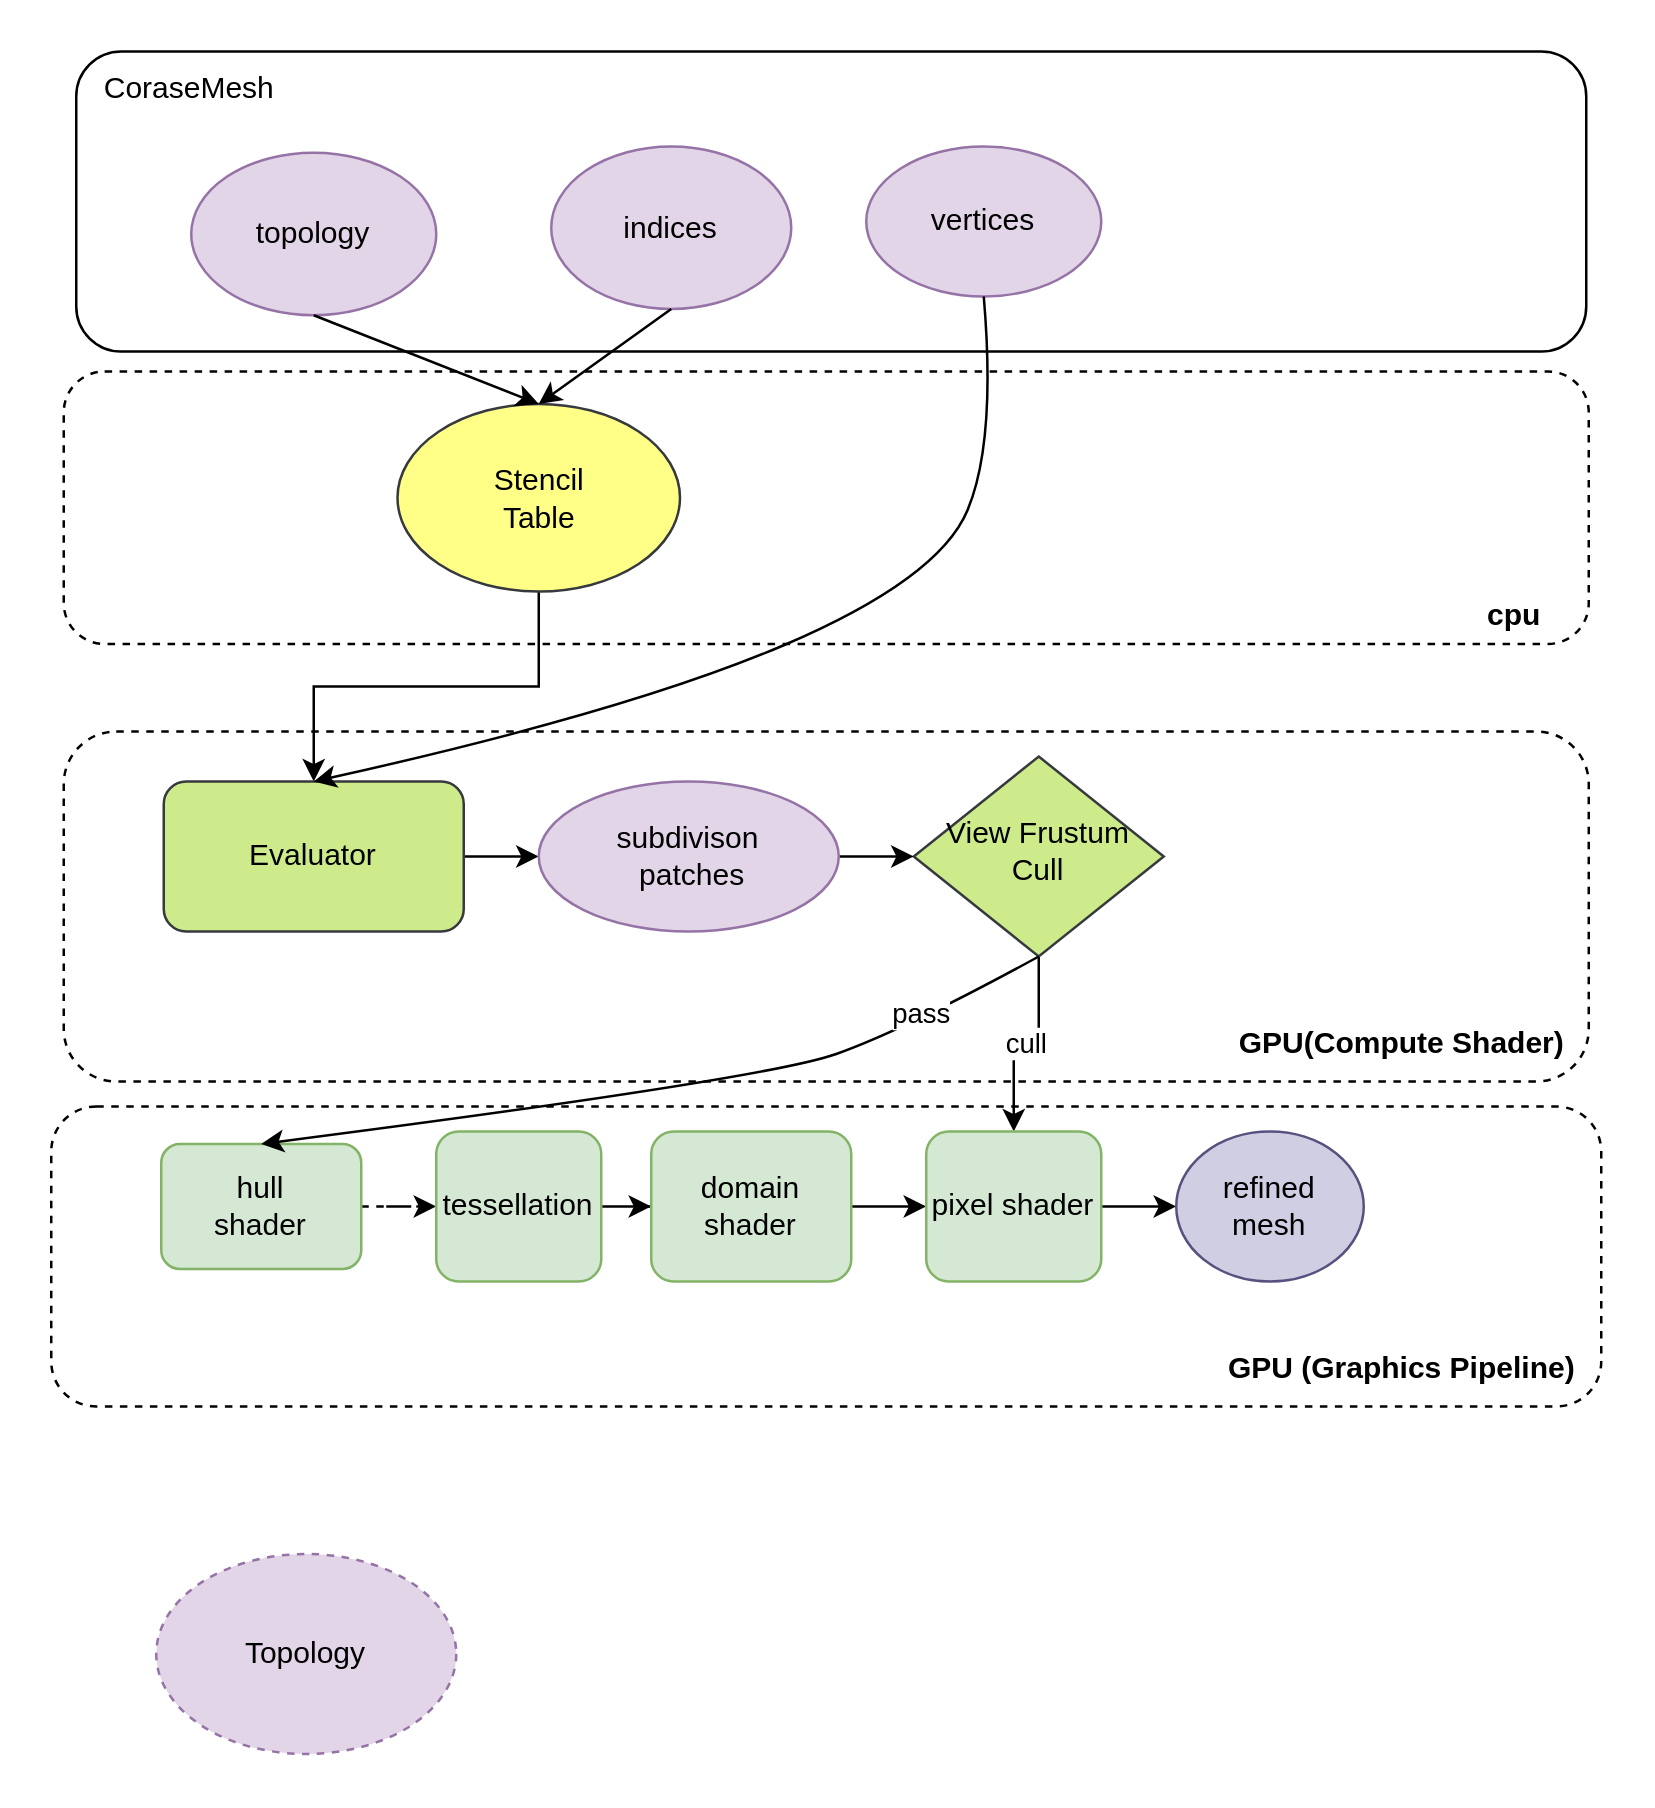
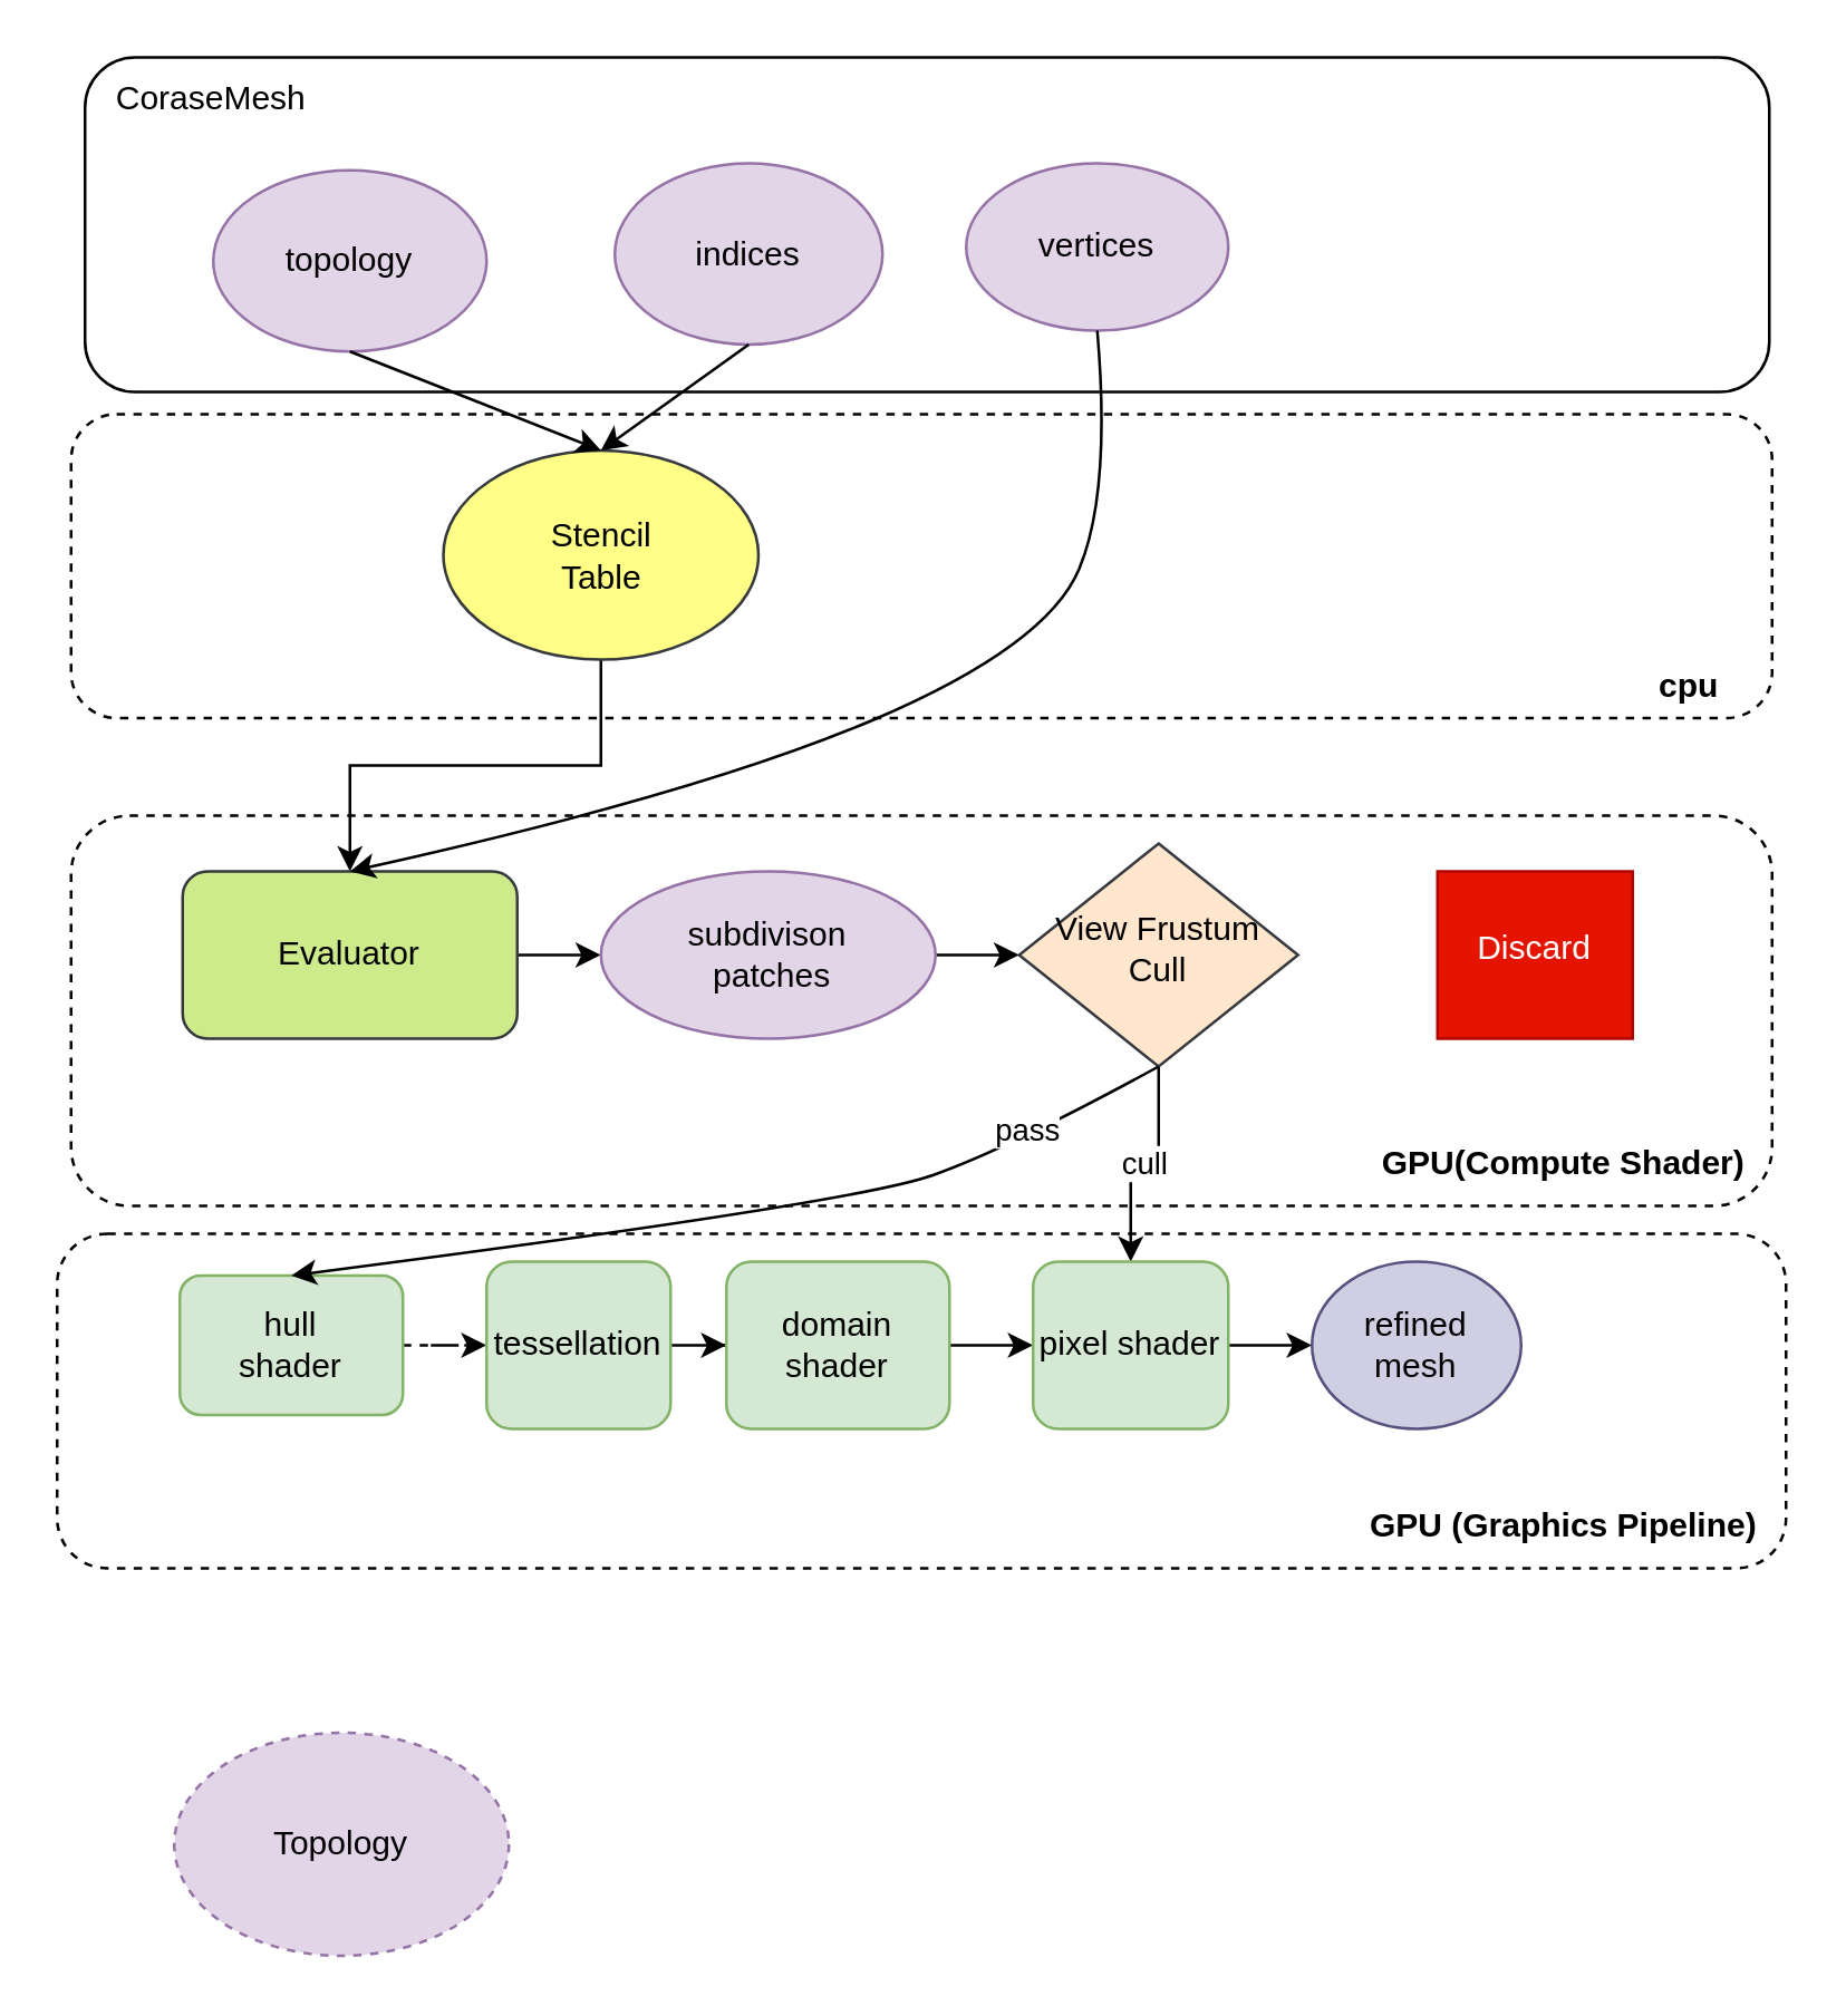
  <mxCell id="0" />
  <mxCell id="1" parent="0" />
  <mxCell id="2" value="" style="rounded=1;whiteSpace=wrap;html=1;dashed=1;" vertex="1" parent="1"><mxGeometry x="20" y="442" width="620" height="120" as="geometry" /></mxCell>
  <mxCell id="3" value="" style="rounded=1;whiteSpace=wrap;html=1;dashed=1;" vertex="1" parent="1"><mxGeometry x="25" y="292" width="610" height="140" as="geometry" /></mxCell>
  <mxCell id="4" value="" style="rounded=1;whiteSpace=wrap;html=1;dashed=1;" vertex="1" parent="1"><mxGeometry x="25" y="148" width="610" height="109" as="geometry" /></mxCell>
  <mxCell id="5" value="" style="rounded=1;whiteSpace=wrap;html=1;" vertex="1" parent="1"><mxGeometry x="30" y="20" width="604" height="120" as="geometry" /></mxCell>
  <mxCell id="6" value="cull" style="edgeStyle=orthogonalEdgeStyle;rounded=0;orthogonalLoop=1;jettySize=auto;html=1;" edge="1" parent="1" source="7" target="27"><mxGeometry relative="1" as="geometry" /></mxCell>
- <mxCell id="7" value="View Frustum Cull" style="rhombus;whiteSpace=wrap;html=1;shadow=0;fontFamily=Helvetica;fontSize=12;align=center;strokeWidth=1;spacing=6;spacingTop=-4;fillColor=#cdeb8b;strokeColor=#36393d;" parent="1" vertex="1"><mxGeometry x="365" y="302" width="100" height="80" as="geometry" /></mxCell>
+ <mxCell id="7" value="View Frustum Cull" style="rhombus;whiteSpace=wrap;html=1;shadow=0;fontFamily=Helvetica;fontSize=12;align=center;strokeWidth=1;spacing=6;spacingTop=-4;fillColor=#ffe6cc;strokeColor=#36393d;" parent="1" vertex="1"><mxGeometry x="365" y="302" width="100" height="80" as="geometry" /></mxCell>
  <mxCell id="8" value="" style="edgeStyle=orthogonalEdgeStyle;rounded=0;orthogonalLoop=1;jettySize=auto;html=1;dashed=1;" edge="1" parent="1" source="9" target="23"><mxGeometry relative="1" as="geometry" /></mxCell>
  <mxCell id="9" value="hull &lt;br&gt;shader" style="rounded=1;whiteSpace=wrap;html=1;fontSize=12;glass=0;strokeWidth=1;shadow=0;fillColor=#d5e8d4;strokeColor=#82b366;" parent="1" vertex="1"><mxGeometry x="64" y="457" width="80" height="50" as="geometry" /></mxCell>
  <mxCell id="10" value="topology" style="ellipse;whiteSpace=wrap;html=1;fillColor=#e1d5e7;strokeColor=#9673a6;" vertex="1" parent="1"><mxGeometry x="76" y="60.5" width="98" height="65" as="geometry" /></mxCell>
  <mxCell id="11" value="vertices" style="ellipse;whiteSpace=wrap;html=1;fillColor=#e1d5e7;strokeColor=#9673a6;" vertex="1" parent="1"><mxGeometry x="346" y="58" width="94" height="60" as="geometry" /></mxCell>
  <mxCell id="12" value="CoraseMesh" style="text;html=1;align=center;verticalAlign=middle;resizable=0;points=[];autosize=1;strokeColor=none;fillColor=none;" vertex="1" parent="1"><mxGeometry x="30" y="20" width="90" height="30" as="geometry" /></mxCell>
  <mxCell id="13" value="" style="edgeStyle=orthogonalEdgeStyle;rounded=0;orthogonalLoop=1;jettySize=auto;html=1;" edge="1" parent="1" source="14" target="17"><mxGeometry relative="1" as="geometry" /></mxCell>
  <mxCell id="14" value="Stencil&lt;br&gt;Table" style="ellipse;whiteSpace=wrap;html=1;fillColor=#ffff88;strokeColor=#36393d;" vertex="1" parent="1"><mxGeometry x="158.5" y="161" width="113" height="75" as="geometry" /></mxCell>
  <mxCell id="15" value="" style="endArrow=classic;html=1;rounded=0;exitX=0.5;exitY=1;exitDx=0;exitDy=0;entryX=0.5;entryY=0;entryDx=0;entryDy=0;" edge="1" parent="1" source="10" target="14"><mxGeometry width="50" height="50" relative="1" as="geometry"><mxPoint x="-35" y="178" as="sourcePoint" /><mxPoint x="15" y="128" as="targetPoint" /></mxGeometry></mxCell>
  <mxCell id="16" value="" style="edgeStyle=orthogonalEdgeStyle;rounded=0;orthogonalLoop=1;jettySize=auto;html=1;" edge="1" parent="1" source="17" target="20"><mxGeometry relative="1" as="geometry" /></mxCell>
  <mxCell id="17" value="Evaluator" style="rounded=1;whiteSpace=wrap;html=1;fillColor=#cdeb8b;strokeColor=#36393d;" vertex="1" parent="1"><mxGeometry x="65" y="312" width="120" height="60" as="geometry" /></mxCell>
  <mxCell id="18" value="" style="curved=1;endArrow=classic;html=1;rounded=0;exitX=0.5;exitY=1;exitDx=0;exitDy=0;entryX=0.5;entryY=0;entryDx=0;entryDy=0;" edge="1" parent="1" source="11" target="17"><mxGeometry width="50" height="50" relative="1" as="geometry"><mxPoint x="365" y="258" as="sourcePoint" /><mxPoint x="305" y="318" as="targetPoint" /><Array as="points"><mxPoint x="398" y="176" /><mxPoint x="375" y="231" /><mxPoint x="251" y="284" /></Array></mxGeometry></mxCell>
  <mxCell id="19" value="" style="edgeStyle=orthogonalEdgeStyle;rounded=0;orthogonalLoop=1;jettySize=auto;html=1;" edge="1" parent="1" source="20" target="7"><mxGeometry relative="1" as="geometry" /></mxCell>
  <mxCell id="20" value="subdivison&lt;br&gt;&amp;nbsp;patches" style="ellipse;whiteSpace=wrap;html=1;rounded=1;fillColor=#e1d5e7;strokeColor=#9673a6;" vertex="1" parent="1"><mxGeometry x="215" y="312" width="120" height="60" as="geometry" /></mxCell>
+ <mxCell id="21" value="Discard" style="whiteSpace=wrap;html=1;shadow=0;strokeWidth=1;spacing=6;spacingTop=-4;fillColor=#e51400;strokeColor=#B20000;fontColor=#ffffff;" vertex="1" parent="1"><mxGeometry x="515" y="312" width="70" height="60" as="geometry" /></mxCell>
  <mxCell id="22" value="" style="edgeStyle=orthogonalEdgeStyle;rounded=0;orthogonalLoop=1;jettySize=auto;html=1;" edge="1" parent="1" source="23" target="25"><mxGeometry relative="1" as="geometry" /></mxCell>
  <mxCell id="23" value="tessellation" style="whiteSpace=wrap;html=1;fillColor=#d5e8d4;strokeColor=#82b366;rounded=1;glass=0;strokeWidth=1;shadow=0;" vertex="1" parent="1"><mxGeometry x="174" y="452" width="66" height="60" as="geometry" /></mxCell>
  <mxCell id="24" value="" style="edgeStyle=orthogonalEdgeStyle;rounded=0;orthogonalLoop=1;jettySize=auto;html=1;" edge="1" parent="1" source="25" target="27"><mxGeometry relative="1" as="geometry" /></mxCell>
  <mxCell id="25" value="domain shader" style="whiteSpace=wrap;html=1;fillColor=#d5e8d4;strokeColor=#82b366;rounded=1;glass=0;strokeWidth=1;shadow=0;" vertex="1" parent="1"><mxGeometry x="260" y="452" width="80" height="60" as="geometry" /></mxCell>
  <mxCell id="26" value="" style="edgeStyle=orthogonalEdgeStyle;rounded=0;orthogonalLoop=1;jettySize=auto;html=1;" edge="1" parent="1" source="27" target="30"><mxGeometry relative="1" as="geometry" /></mxCell>
  <mxCell id="27" value="pixel shader" style="whiteSpace=wrap;html=1;fillColor=#d5e8d4;strokeColor=#82b366;rounded=1;glass=0;strokeWidth=1;shadow=0;" vertex="1" parent="1"><mxGeometry x="370" y="452" width="70" height="60" as="geometry" /></mxCell>
  <mxCell id="28" value="" style="curved=1;endArrow=classic;html=1;rounded=0;exitX=0.5;exitY=1;exitDx=0;exitDy=0;entryX=0.5;entryY=0;entryDx=0;entryDy=0;" edge="1" parent="1" source="7" target="9"><mxGeometry width="50" height="50" relative="1" as="geometry"><mxPoint x="605" y="508" as="sourcePoint" /><mxPoint x="655" y="458" as="targetPoint" /><Array as="points"><mxPoint x="362" y="411" /><mxPoint x="306" y="431" /></Array></mxGeometry></mxCell>
  <mxCell id="29" value="pass" style="edgeLabel;html=1;align=center;verticalAlign=middle;resizable=0;points=[];" vertex="1" connectable="0" parent="28"><mxGeometry x="-0.674" y="-3" relative="1" as="geometry"><mxPoint as="offset" /></mxGeometry></mxCell>
  <mxCell id="30" value="refined &lt;br&gt;mesh" style="ellipse;whiteSpace=wrap;html=1;fillColor=#d0cee2;strokeColor=#56517e;rounded=1;glass=0;strokeWidth=1;shadow=0;" vertex="1" parent="1"><mxGeometry x="470" y="452" width="75" height="60" as="geometry" /></mxCell>
  <mxCell id="31" value="&lt;b&gt;cpu&lt;/b&gt;" style="text;html=1;align=center;verticalAlign=middle;resizable=0;points=[];autosize=1;strokeColor=none;fillColor=none;" vertex="1" parent="1"><mxGeometry x="585" y="231" width="40" height="30" as="geometry" /></mxCell>
  <mxCell id="32" value="&lt;b&gt;GPU(Compute Shader)&lt;/b&gt;" style="text;html=1;align=center;verticalAlign=middle;resizable=0;points=[];autosize=1;strokeColor=none;fillColor=none;" vertex="1" parent="1"><mxGeometry x="485" y="402" width="150" height="30" as="geometry" /></mxCell>
  <mxCell id="33" value="&lt;b&gt;GPU (Graphics Pipeline)&lt;/b&gt;" style="text;html=1;align=center;verticalAlign=middle;resizable=0;points=[];autosize=1;strokeColor=none;fillColor=none;" vertex="1" parent="1"><mxGeometry x="480" y="532" width="160" height="30" as="geometry" /></mxCell>
  <mxCell id="34" value="Topology" style="ellipse;whiteSpace=wrap;html=1;dashed=1;fillColor=#e1d5e7;strokeColor=#9673a6;" vertex="1" parent="1"><mxGeometry x="62" y="621" width="120" height="80" as="geometry" /></mxCell>
  <mxCell id="35" value="indices" style="ellipse;whiteSpace=wrap;html=1;fillColor=#e1d5e7;strokeColor=#9673a6;" vertex="1" parent="1"><mxGeometry x="220" y="58" width="96" height="65" as="geometry" /></mxCell>
  <mxCell id="36" value="" style="endArrow=classic;html=1;rounded=0;exitX=0.5;exitY=1;exitDx=0;exitDy=0;entryX=0.5;entryY=0;entryDx=0;entryDy=0;" edge="1" parent="1" source="35" target="14"><mxGeometry width="50" height="50" relative="1" as="geometry"><mxPoint x="684" y="175" as="sourcePoint" /><mxPoint x="734" y="125" as="targetPoint" /></mxGeometry></mxCell>
